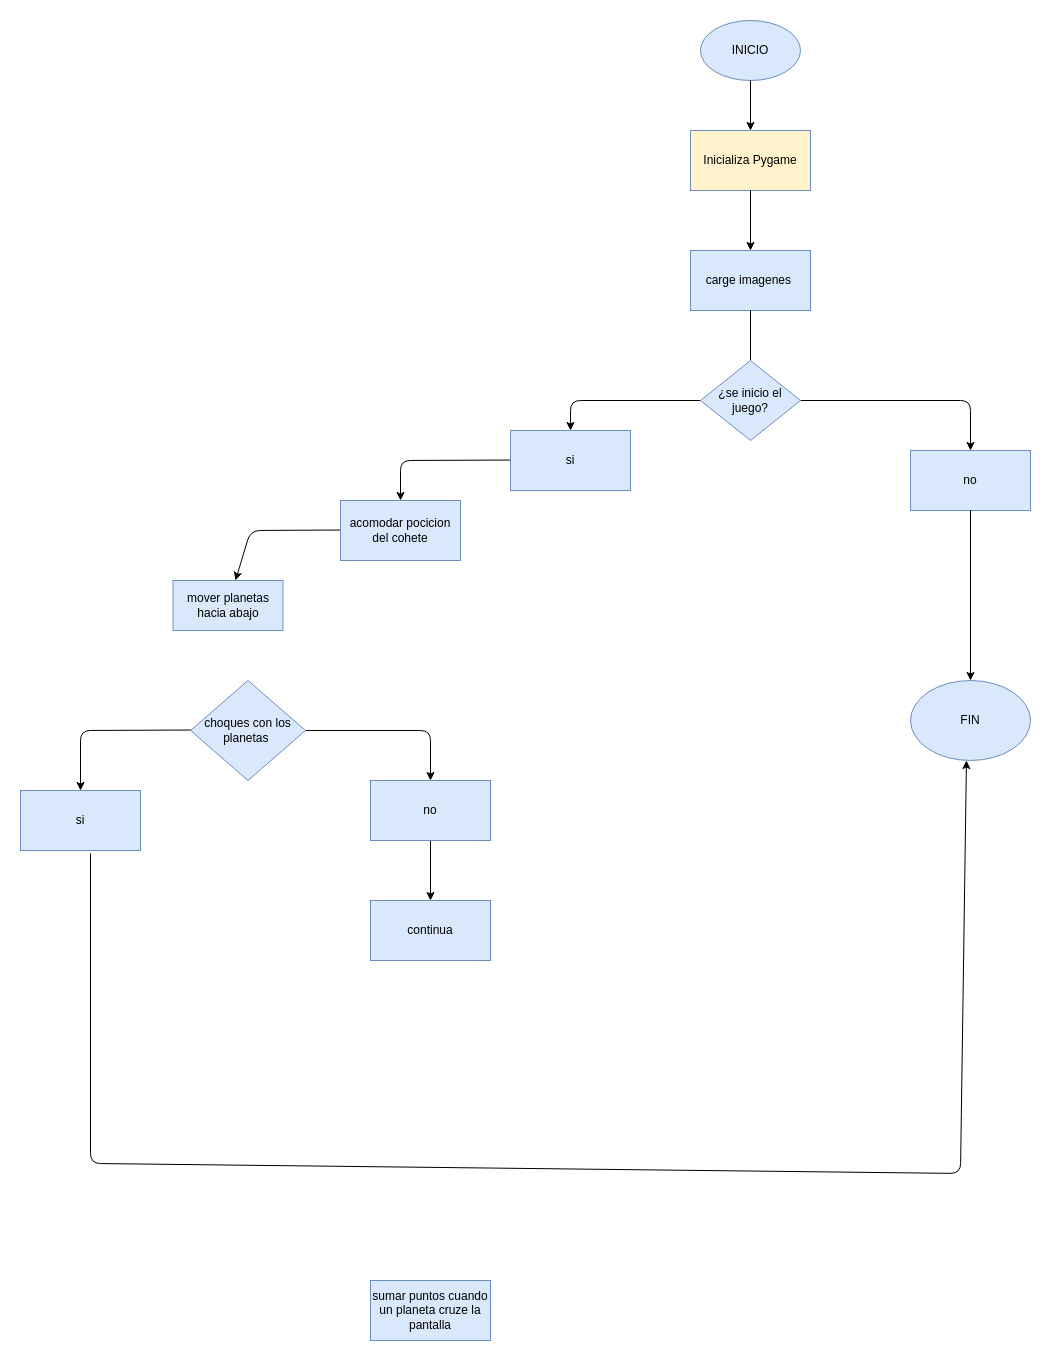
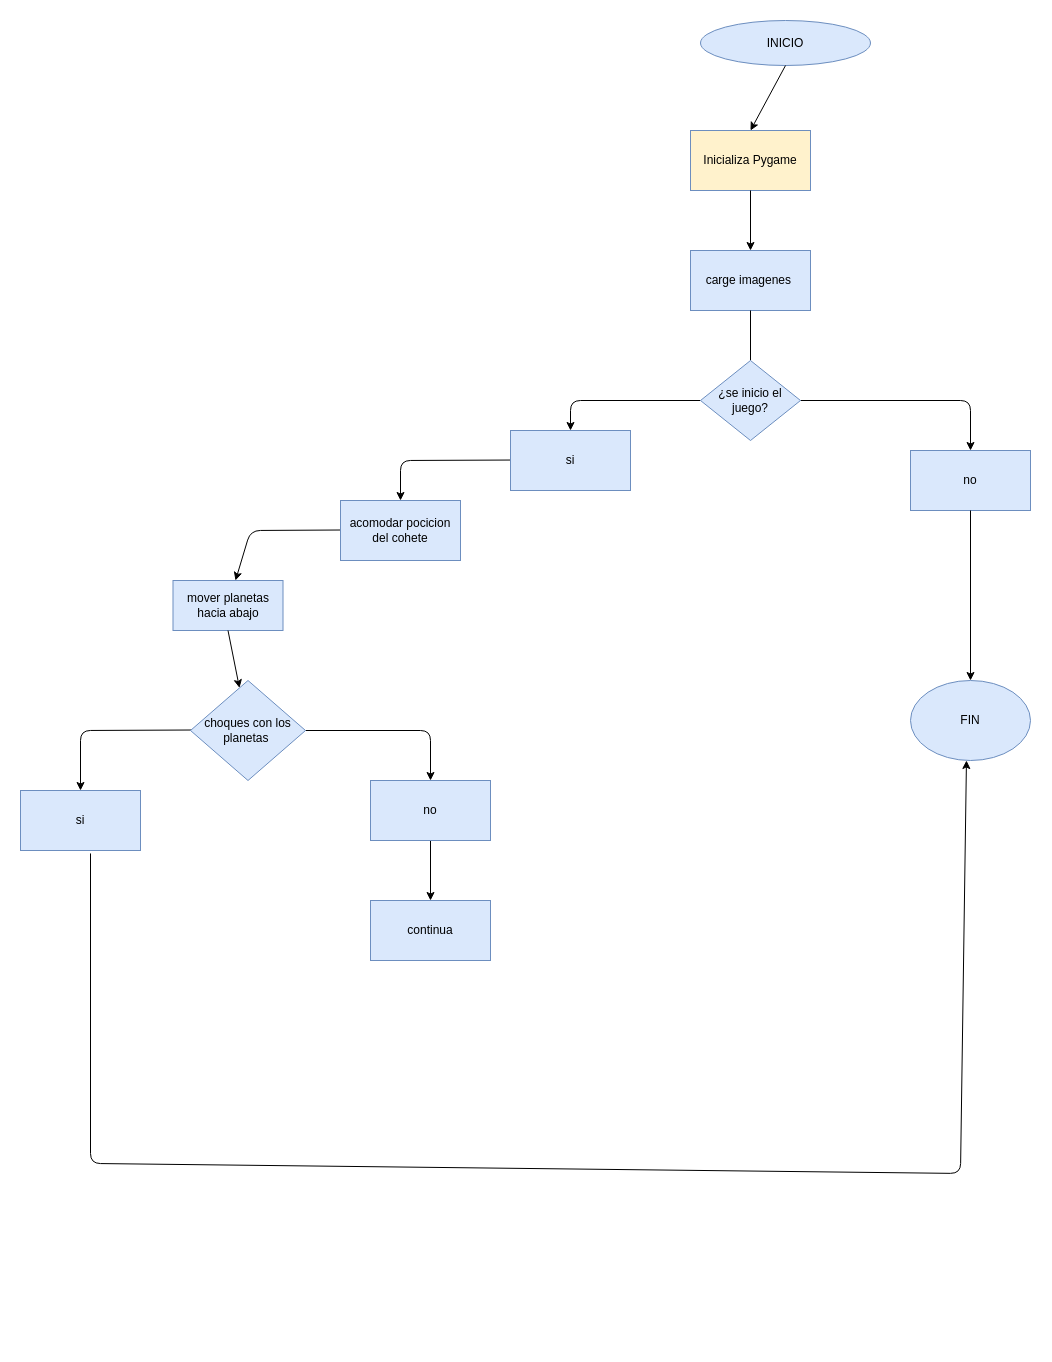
  <mxCell id="0" />
  <mxCell id="1" parent="0" />
- <mxCell id="2" value="INICIO" style="ellipse;whiteSpace=wrap;html=1;fillColor=#dae8fc;strokeColor=#6c8ebf;" vertex="1" parent="1"><mxGeometry x="700" y="20" width="100" height="60" as="geometry" /></mxCell>
+ <mxCell id="2" value="INICIO" style="ellipse;whiteSpace=wrap;html=1;fillColor=#dae8fc;strokeColor=#6c8ebf;" vertex="1" parent="1"><mxGeometry x="700" y="20" width="170" height="45" as="geometry" /></mxCell>
  <mxCell id="3" value="" style="endArrow=classic;html=1;exitX=0.5;exitY=1;exitDx=0;exitDy=0;" edge="1" parent="1" source="2"><mxGeometry width="50" height="50" relative="1" as="geometry"><mxPoint x="760" y="260" as="sourcePoint" /><mxPoint x="750" y="130" as="targetPoint" /></mxGeometry></mxCell>
  <mxCell id="4" value="Inicializa Pygame" style="rounded=0;whiteSpace=wrap;html=1;fillColor=#fff2cc;strokeColor=#6c8ebf;" vertex="1" parent="1"><mxGeometry x="690" y="130" width="120" height="60" as="geometry" /></mxCell>
  <mxCell id="5" value="" style="endArrow=classic;html=1;exitX=0.5;exitY=1;exitDx=0;exitDy=0;" edge="1" parent="1" source="4"><mxGeometry width="50" height="50" relative="1" as="geometry"><mxPoint x="760" y="260" as="sourcePoint" /><mxPoint x="750" y="250" as="targetPoint" /></mxGeometry></mxCell>
  <mxCell id="6" value="carge imagenes&amp;nbsp;" style="rounded=0;whiteSpace=wrap;html=1;fillColor=#dae8fc;strokeColor=#6c8ebf;" vertex="1" parent="1"><mxGeometry x="690" y="250" width="120" height="60" as="geometry" /></mxCell>
  <mxCell id="7" value="" style="endArrow=none;html=1;entryX=0.5;entryY=1;entryDx=0;entryDy=0;" edge="1" parent="1" target="6"><mxGeometry width="50" height="50" relative="1" as="geometry"><mxPoint x="750" y="360" as="sourcePoint" /><mxPoint x="810" y="210" as="targetPoint" /></mxGeometry></mxCell>
  <mxCell id="8" style="edgeStyle=none;html=1;exitX=0;exitY=0.5;exitDx=0;exitDy=0;" edge="1" parent="1" source="10" target="12"><mxGeometry relative="1" as="geometry"><mxPoint x="570" y="460" as="targetPoint" /><Array as="points"><mxPoint x="570" y="400" /></Array></mxGeometry></mxCell>
  <mxCell id="9" style="edgeStyle=none;html=1;exitX=1;exitY=0.5;exitDx=0;exitDy=0;" edge="1" parent="1" source="10" target="13"><mxGeometry relative="1" as="geometry"><mxPoint x="970" y="450" as="targetPoint" /><Array as="points"><mxPoint x="970" y="400" /></Array></mxGeometry></mxCell>
  <mxCell id="10" value="¿se inicio el juego?" style="rhombus;whiteSpace=wrap;html=1;fillColor=#dae8fc;strokeColor=#6c8ebf;" vertex="1" parent="1"><mxGeometry x="700" y="360" width="100" height="80" as="geometry" /></mxCell>
  <mxCell id="11" style="edgeStyle=none;html=1;exitX=0;exitY=0.5;exitDx=0;exitDy=0;" edge="1" parent="1" target="15"><mxGeometry relative="1" as="geometry"><mxPoint x="400" y="530" as="targetPoint" /><mxPoint x="520" y="459.5" as="sourcePoint" /><Array as="points"><mxPoint x="400" y="460" /></Array></mxGeometry></mxCell>
  <mxCell id="12" value="si" style="rounded=0;whiteSpace=wrap;html=1;fillColor=#dae8fc;strokeColor=#6c8ebf;" vertex="1" parent="1"><mxGeometry x="510" y="430" width="120" height="60" as="geometry" /></mxCell>
  <mxCell id="13" value="no" style="rounded=0;whiteSpace=wrap;html=1;fillColor=#dae8fc;strokeColor=#6c8ebf;" vertex="1" parent="1"><mxGeometry x="910" y="450" width="120" height="60" as="geometry" /></mxCell>
  <mxCell id="14" style="edgeStyle=none;html=1;exitX=0;exitY=0.5;exitDx=0;exitDy=0;" edge="1" parent="1" target="16"><mxGeometry relative="1" as="geometry"><mxPoint x="250" y="570" as="targetPoint" /><mxPoint x="340" y="529.5" as="sourcePoint" /><Array as="points"><mxPoint x="250" y="530" /></Array></mxGeometry></mxCell>
  <mxCell id="15" value="acomodar pocicion del cohete" style="rounded=0;whiteSpace=wrap;html=1;fillColor=#dae8fc;strokeColor=#6c8ebf;" vertex="1" parent="1"><mxGeometry x="340" y="500" width="120" height="60" as="geometry" /></mxCell>
  <mxCell id="16" value="mover planetas hacia abajo" style="rounded=0;whiteSpace=wrap;html=1;fillColor=#dae8fc;strokeColor=#6c8ebf;" vertex="1" parent="1"><mxGeometry x="172.5" y="580" width="110" height="50" as="geometry" /></mxCell>
+ <mxCell id="17" value="" style="endArrow=classic;html=1;exitX=0.5;exitY=1;exitDx=0;exitDy=0;" edge="1" parent="1" source="16" target="20"><mxGeometry width="50" height="50" relative="1" as="geometry"><mxPoint x="330" y="590" as="sourcePoint" /><mxPoint x="255" y="690" as="targetPoint" /></mxGeometry></mxCell>
  <mxCell id="18" style="edgeStyle=none;html=1;exitX=0;exitY=0.5;exitDx=0;exitDy=0;" edge="1" parent="1"><mxGeometry relative="1" as="geometry"><mxPoint x="80" y="790" as="targetPoint" /><mxPoint x="192.5" y="729.5" as="sourcePoint" /><Array as="points"><mxPoint x="80" y="730" /></Array></mxGeometry></mxCell>
  <mxCell id="19" style="edgeStyle=none;html=1;exitX=1;exitY=0.5;exitDx=0;exitDy=0;" edge="1" parent="1" source="20"><mxGeometry relative="1" as="geometry"><mxPoint x="430" y="780" as="targetPoint" /><Array as="points"><mxPoint x="430" y="730" /></Array></mxGeometry></mxCell>
  <mxCell id="20" value="choques con los planetas&amp;nbsp;" style="rhombus;whiteSpace=wrap;html=1;fillColor=#dae8fc;strokeColor=#6c8ebf;" vertex="1" parent="1"><mxGeometry x="190" y="680" width="115" height="100" as="geometry" /></mxCell>
  <mxCell id="21" value="" style="endArrow=classic;html=1;exitX=0.5;exitY=1;exitDx=0;exitDy=0;" edge="1" parent="1" source="13" target="22"><mxGeometry width="50" height="50" relative="1" as="geometry"><mxPoint x="1010" y="600" as="sourcePoint" /><mxPoint x="970" y="720" as="targetPoint" /></mxGeometry></mxCell>
  <mxCell id="22" value="FIN" style="ellipse;whiteSpace=wrap;html=1;fillColor=#dae8fc;strokeColor=#6c8ebf;" vertex="1" parent="1"><mxGeometry x="910" y="680" width="120" height="80" as="geometry" /></mxCell>
  <mxCell id="23" style="edgeStyle=none;html=1;exitX=0.5;exitY=1;exitDx=0;exitDy=0;" edge="1" parent="1" source="24" target="27"><mxGeometry relative="1" as="geometry"><mxPoint x="430" y="930" as="targetPoint" /></mxGeometry></mxCell>
  <mxCell id="24" value="no" style="rounded=0;whiteSpace=wrap;html=1;fillColor=#dae8fc;strokeColor=#6c8ebf;" vertex="1" parent="1"><mxGeometry x="370" y="780" width="120" height="60" as="geometry" /></mxCell>
  <mxCell id="25" style="edgeStyle=none;html=1;entryX=0.633;entryY=0.963;entryDx=0;entryDy=0;entryPerimeter=0;" edge="1" parent="1"><mxGeometry relative="1" as="geometry"><mxPoint x="965.96" y="760" as="targetPoint" /><mxPoint x="90" y="852.96" as="sourcePoint" /><Array as="points"><mxPoint x="90" y="1162.96" /><mxPoint x="960" y="1172.96" /></Array></mxGeometry></mxCell>
  <mxCell id="26" value="si" style="rounded=0;whiteSpace=wrap;html=1;fillColor=#dae8fc;strokeColor=#6c8ebf;" vertex="1" parent="1"><mxGeometry x="20" y="790" width="120" height="60" as="geometry" /></mxCell>
  <mxCell id="27" value="continua" style="rounded=0;whiteSpace=wrap;html=1;fillColor=#dae8fc;strokeColor=#6c8ebf;" vertex="1" parent="1"><mxGeometry x="370" y="900" width="120" height="60" as="geometry" /></mxCell>
- <mxCell id="28" value="sumar puntos cuando un planeta cruze la pantalla" style="rounded=0;whiteSpace=wrap;html=1;fillColor=#dae8fc;strokeColor=#6c8ebf;" vertex="1" parent="1"><mxGeometry x="370" y="1280" width="120" height="60" as="geometry" /></mxCell>
